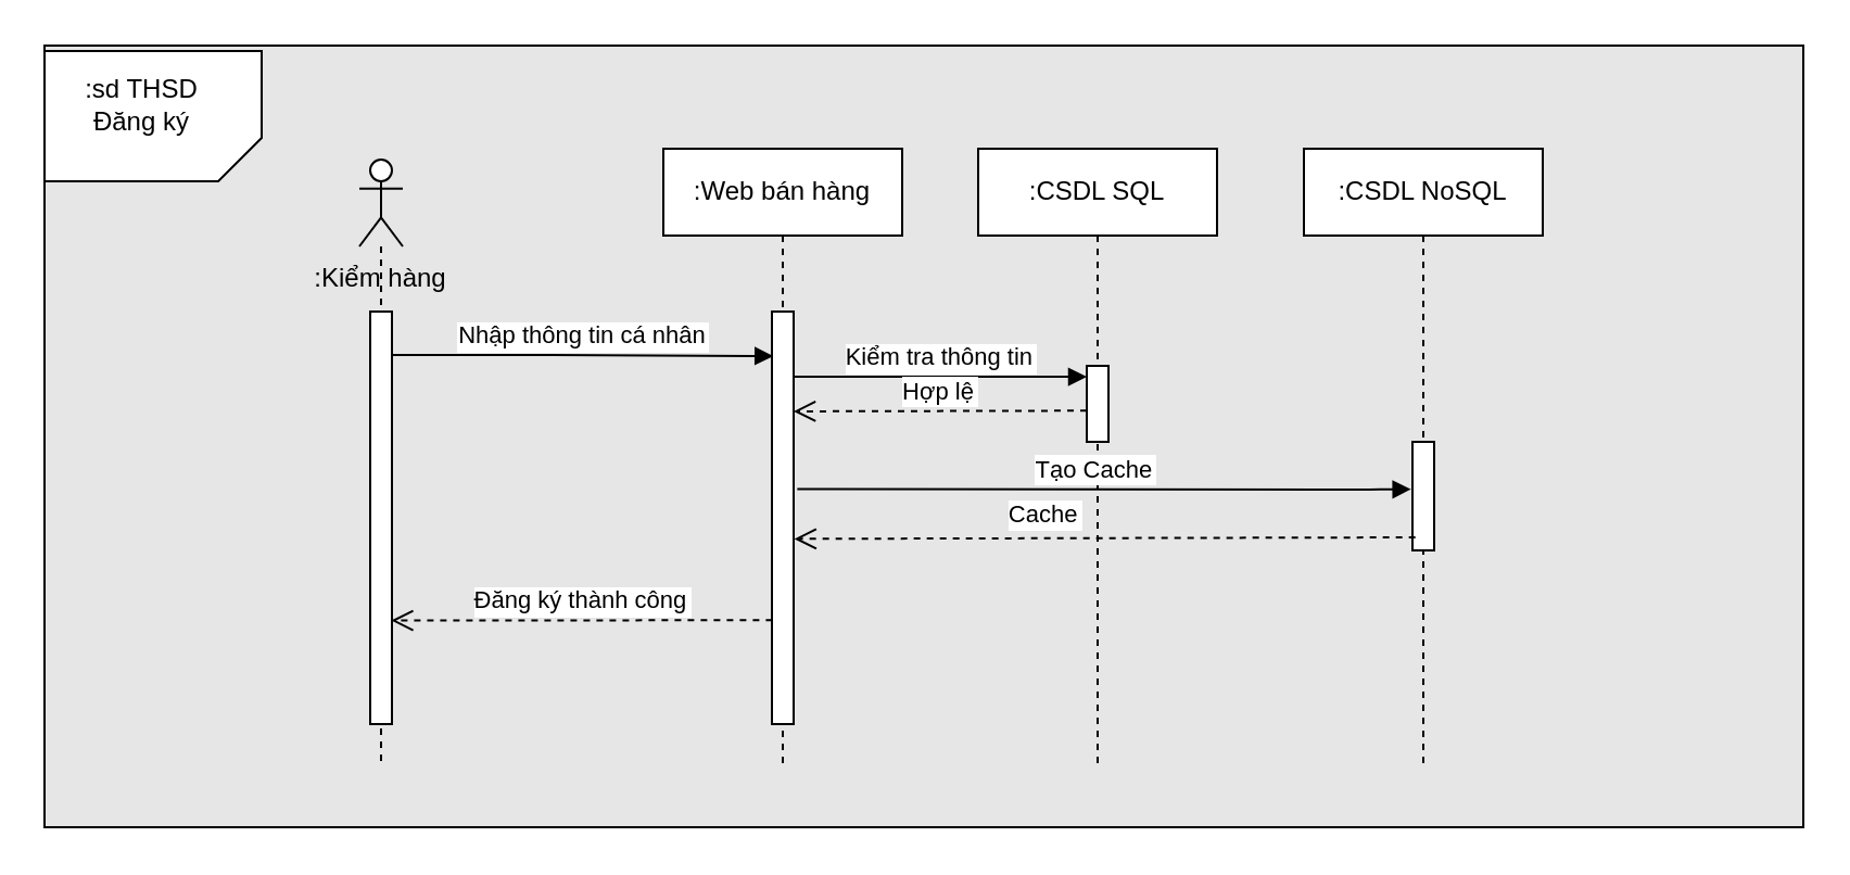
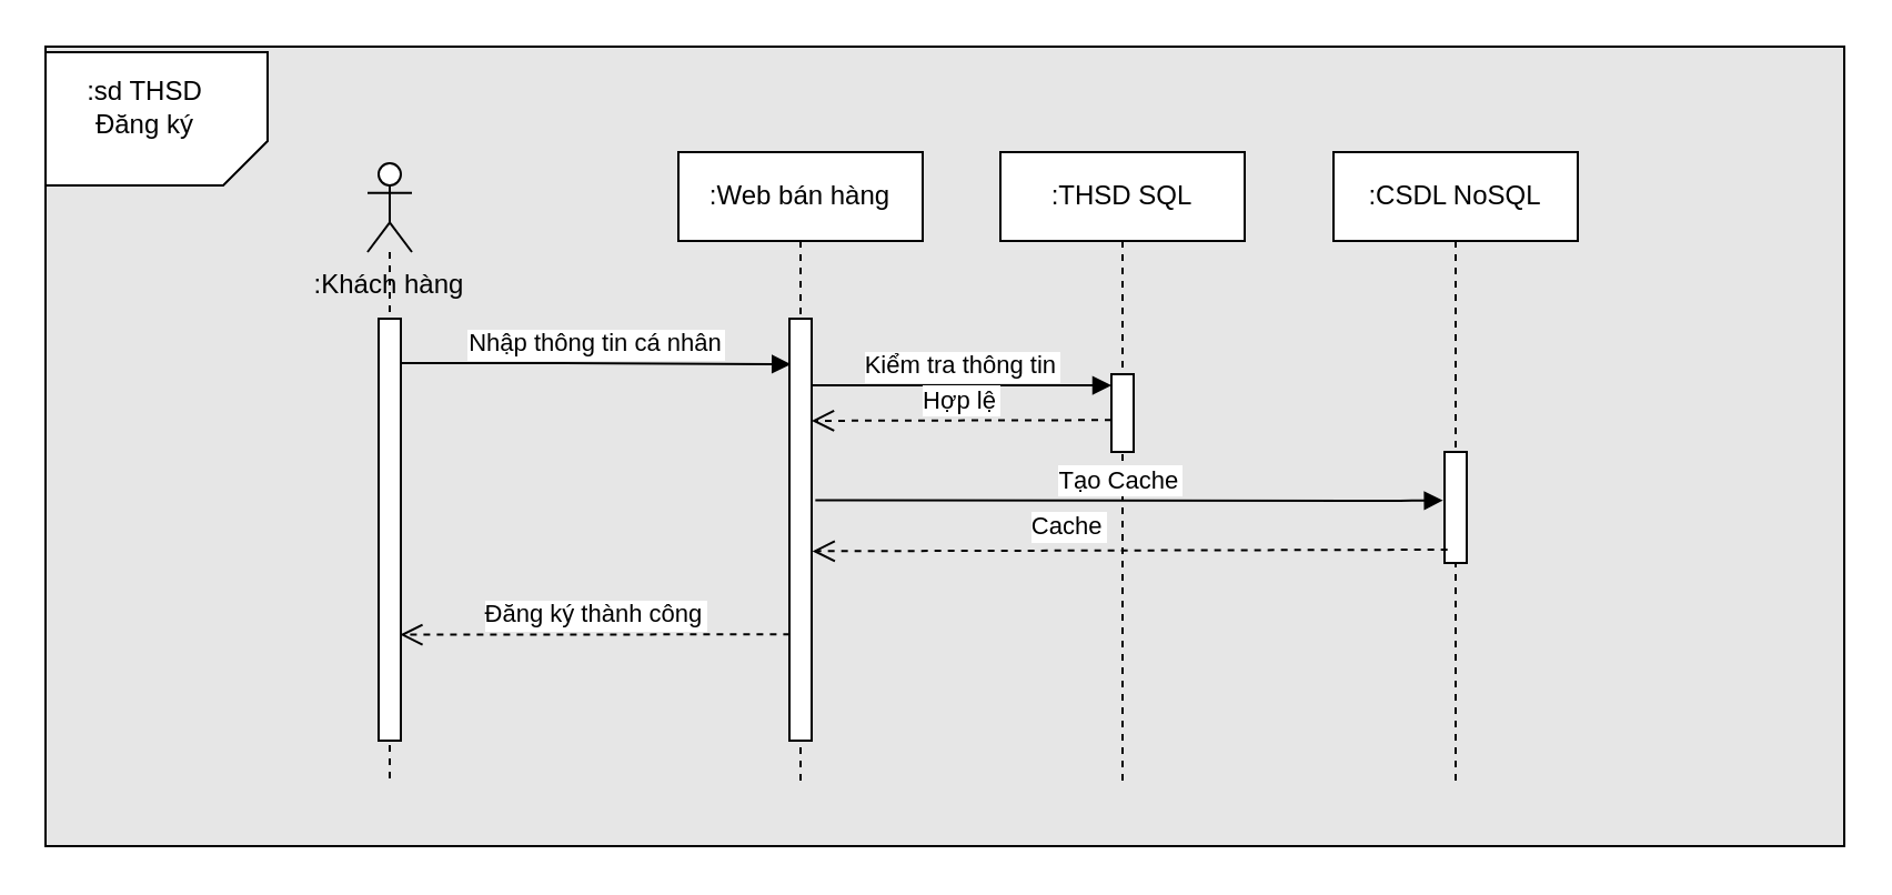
  <mxCell id="0" />
  <mxCell id="1" parent="0" />
  <mxCell id="2" value="" style="rounded=0;whiteSpace=wrap;html=1;fillColor=#E6E6E6;" parent="1" vertex="1"><mxGeometry x="20" y="20.5" width="810" height="360" as="geometry" /></mxCell>
  <mxCell id="3" value="Đăng ký thành công" style="verticalAlign=bottom;endArrow=open;dashed=1;endSize=8;shadow=0;strokeWidth=1;exitX=0.02;exitY=0.748;exitDx=0;exitDy=0;exitPerimeter=0;entryX=0.967;entryY=0.749;entryDx=0;entryDy=0;entryPerimeter=0;" parent="1" source="16" edge="1" target="20"><mxGeometry relative="1" as="geometry"><mxPoint x="190" y="285" as="targetPoint" /><mxPoint x="350" y="253" as="sourcePoint" /><Array as="points" /></mxGeometry></mxCell>
  <mxCell id="4" value=":Web bán hàng" style="shape=umlLifeline;perimeter=lifelinePerimeter;whiteSpace=wrap;html=1;container=1;collapsible=0;recursiveResize=0;outlineConnect=0;" parent="1" vertex="1"><mxGeometry x="305" y="68" width="110" height="285" as="geometry" /></mxCell>
- <mxCell id="5" value=":CSDL SQL" style="shape=umlLifeline;perimeter=lifelinePerimeter;whiteSpace=wrap;html=1;container=1;collapsible=0;recursiveResize=0;outlineConnect=0;" parent="1" vertex="1"><mxGeometry x="450" y="68" width="110" height="285" as="geometry" /></mxCell>
+ <mxCell id="5" value=":THSD SQL" style="shape=umlLifeline;perimeter=lifelinePerimeter;whiteSpace=wrap;html=1;container=1;collapsible=0;recursiveResize=0;outlineConnect=0;" parent="1" vertex="1"><mxGeometry x="450" y="68" width="110" height="285" as="geometry" /></mxCell>
  <mxCell id="6" value="" style="points=[];perimeter=orthogonalPerimeter;rounded=0;shadow=0;strokeWidth=1;" parent="1" vertex="1"><mxGeometry x="500" y="168" width="10" height="35" as="geometry" /></mxCell>
  <mxCell id="7" value=":CSDL NoSQL" style="shape=umlLifeline;perimeter=lifelinePerimeter;whiteSpace=wrap;html=1;container=1;collapsible=0;recursiveResize=0;outlineConnect=0;" parent="1" vertex="1"><mxGeometry x="600" y="68" width="110" height="285" as="geometry" /></mxCell>
  <mxCell id="8" value="" style="points=[];perimeter=orthogonalPerimeter;rounded=0;shadow=0;strokeWidth=1;" vertex="1" parent="7"><mxGeometry x="50" y="135" width="10" height="50" as="geometry" /></mxCell>
  <mxCell id="9" value="Kiểm tra thông tin" style="verticalAlign=bottom;endArrow=block;shadow=0;strokeWidth=1;exitX=0.943;exitY=0.158;exitDx=0;exitDy=0;exitPerimeter=0;" parent="1" target="6" edge="1" source="16"><mxGeometry relative="1" as="geometry"><mxPoint x="370" y="173" as="sourcePoint" /></mxGeometry></mxCell>
  <mxCell id="10" value="Nhập thông tin cá nhân" style="verticalAlign=bottom;endArrow=block;shadow=0;strokeWidth=1;entryX=0.06;entryY=0.108;entryDx=0;entryDy=0;entryPerimeter=0;" parent="1" source="20" target="16" edge="1"><mxGeometry relative="1" as="geometry"><mxPoint x="190" y="203" as="sourcePoint" /><mxPoint x="350" y="163" as="targetPoint" /><Array as="points"><mxPoint x="240" y="163" /></Array></mxGeometry></mxCell>
  <mxCell id="11" value="" style="verticalLabelPosition=bottom;verticalAlign=top;html=1;shape=card;whiteSpace=wrap;size=20;arcSize=12;direction=west;" parent="1" vertex="1"><mxGeometry x="20" y="23" width="100" height="60" as="geometry" /></mxCell>
  <mxCell id="12" value=":sd THSD&lt;br&gt;Đăng ký" style="text;html=1;strokeColor=none;fillColor=none;align=center;verticalAlign=middle;whiteSpace=wrap;rounded=0;" parent="1" vertex="1"><mxGeometry x="20" y="23" width="90" height="50" as="geometry" /></mxCell>
  <mxCell id="13" value="Tạo Cache" style="verticalAlign=bottom;endArrow=block;shadow=0;strokeWidth=1;entryX=-0.067;entryY=0.437;entryDx=0;entryDy=0;entryPerimeter=0;exitX=1.167;exitY=0.43;exitDx=0;exitDy=0;exitPerimeter=0;" edge="1" parent="1" source="16" target="8"><mxGeometry x="-0.031" relative="1" as="geometry"><mxPoint x="510" y="197" as="sourcePoint" /><mxPoint x="650" y="183" as="targetPoint" /><Array as="points"><mxPoint x="620" y="225" /></Array><mxPoint as="offset" /></mxGeometry></mxCell>
  <mxCell id="14" value="Cache" style="verticalAlign=bottom;endArrow=open;dashed=1;endSize=8;shadow=0;strokeWidth=1;exitX=0.133;exitY=0.88;exitDx=0;exitDy=0;exitPerimeter=0;entryX=1.033;entryY=0.551;entryDx=0;entryDy=0;entryPerimeter=0;" edge="1" parent="1" source="8" target="16"><mxGeometry x="0.199" y="-2" relative="1" as="geometry"><mxPoint x="510" y="201" as="targetPoint" /><mxPoint x="649.67" y="197.35" as="sourcePoint" /><Array as="points" /><mxPoint as="offset" /></mxGeometry></mxCell>
  <mxCell id="15" value="Hợp lệ" style="verticalAlign=bottom;endArrow=open;dashed=1;endSize=8;shadow=0;strokeWidth=1;exitX=0;exitY=0.59;exitDx=0;exitDy=0;exitPerimeter=0;entryX=1;entryY=0.242;entryDx=0;entryDy=0;entryPerimeter=0;" edge="1" parent="1" source="6" target="16"><mxGeometry relative="1" as="geometry"><mxPoint x="370" y="189" as="targetPoint" /><mxPoint x="350" y="183" as="sourcePoint" /><Array as="points" /></mxGeometry></mxCell>
  <mxCell id="16" value="" style="points=[];perimeter=orthogonalPerimeter;rounded=0;shadow=0;strokeWidth=1;" parent="1" vertex="1"><mxGeometry x="355" y="143" width="10" height="190" as="geometry" /></mxCell>
  <mxCell id="17" value="" style="group" parent="1" vertex="1" connectable="0"><mxGeometry x="140" y="43" width="70" height="310" as="geometry" /></mxCell>
  <mxCell id="18" value="" style="shape=umlLifeline;participant=umlActor;perimeter=lifelinePerimeter;whiteSpace=wrap;html=1;container=1;collapsible=0;recursiveResize=0;verticalAlign=top;spacingTop=36;outlineConnect=0;" parent="17" vertex="1"><mxGeometry x="25" y="30" width="20" height="280" as="geometry" /></mxCell>
- <mxCell id="19" value=":Kiểm hàng" style="text;html=1;strokeColor=none;fillColor=none;align=center;verticalAlign=middle;whiteSpace=wrap;rounded=0;" parent="17" vertex="1"><mxGeometry y="70" width="70" height="30" as="geometry" /></mxCell>
+ <mxCell id="19" value=":Khách hàng" style="text;html=1;strokeColor=none;fillColor=none;align=center;verticalAlign=middle;whiteSpace=wrap;rounded=0;" parent="17" vertex="1"><mxGeometry y="70" width="70" height="30" as="geometry" /></mxCell>
  <mxCell id="20" value="" style="points=[];perimeter=orthogonalPerimeter;rounded=0;shadow=0;strokeWidth=1;" parent="17" vertex="1"><mxGeometry x="30" y="100" width="10" height="190" as="geometry" /></mxCell>
